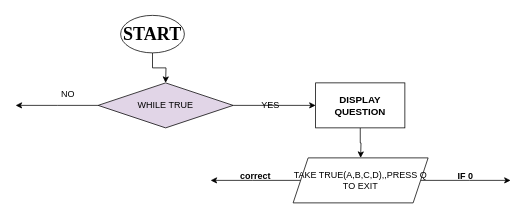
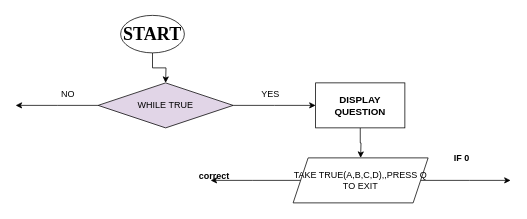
  <mxCell id="0" />
  <mxCell id="1" parent="0" />
  <mxCell id="2" value="" style="edgeStyle=orthogonalEdgeStyle;rounded=0;orthogonalLoop=1;jettySize=auto;html=1;" edge="1" parent="1" source="3"><mxGeometry relative="1" as="geometry"><mxPoint x="220" y="110" as="targetPoint" /></mxGeometry></mxCell>
  <mxCell id="3" value="&lt;h1&gt;START&lt;/h1&gt;" style="ellipse;whiteSpace=wrap;html=1;fontFamily=Garamond;" vertex="1" parent="1"><mxGeometry x="160" y="20" width="85" height="50" as="geometry" /></mxCell>
  <mxCell id="4" value="" style="edgeStyle=orthogonalEdgeStyle;rounded=0;orthogonalLoop=1;jettySize=auto;html=1;" edge="1" parent="1" source="6"><mxGeometry relative="1" as="geometry"><mxPoint x="420" y="140" as="targetPoint" /></mxGeometry></mxCell>
  <mxCell id="5" value="" style="edgeStyle=orthogonalEdgeStyle;rounded=0;orthogonalLoop=1;jettySize=auto;html=1;" edge="1" parent="1" source="6"><mxGeometry relative="1" as="geometry"><mxPoint x="20" y="140" as="targetPoint" /></mxGeometry></mxCell>
  <mxCell id="6" value="WHILE TRUE" style="rhombus;whiteSpace=wrap;html=1;fillColor=#e1d5e7;" vertex="1" parent="1"><mxGeometry x="130" y="110" width="180" height="60" as="geometry" /></mxCell>
- <mxCell id="7" value="YES" style="text;html=1;strokeColor=none;fillColor=none;align=center;verticalAlign=middle;whiteSpace=wrap;rounded=0;" vertex="1" parent="1"><mxGeometry x="330" y="125" width="60" height="30" as="geometry" /></mxCell>
+ <mxCell id="7" value="YES" style="text;html=1;strokeColor=none;fillColor=none;align=center;verticalAlign=middle;whiteSpace=wrap;rounded=0;" vertex="1" parent="1"><mxGeometry x="330" y="110" width="60" height="30" as="geometry" /></mxCell>
  <mxCell id="8" value="" style="edgeStyle=orthogonalEdgeStyle;rounded=0;orthogonalLoop=1;jettySize=auto;html=1;fontSize=13;" edge="1" parent="1" source="9"><mxGeometry relative="1" as="geometry"><mxPoint x="480" y="210" as="targetPoint" /></mxGeometry></mxCell>
  <mxCell id="9" value="&lt;h2 style=&quot;font-size: 13px;&quot;&gt;DISPLAY QUESTION&lt;/h2&gt;" style="rounded=0;whiteSpace=wrap;html=1;fontSize=13;" vertex="1" parent="1"><mxGeometry x="420" y="110" width="119" height="60" as="geometry" /></mxCell>
  <mxCell id="10" value="NO" style="text;html=1;strokeColor=none;fillColor=none;align=center;verticalAlign=middle;whiteSpace=wrap;rounded=0;" vertex="1" parent="1"><mxGeometry x="60" y="110" width="60" height="30" as="geometry" /></mxCell>
  <mxCell id="11" value="" style="edgeStyle=orthogonalEdgeStyle;rounded=0;orthogonalLoop=1;jettySize=auto;html=1;fontSize=12;" edge="1" parent="1" source="13"><mxGeometry relative="1" as="geometry"><mxPoint x="280" y="240" as="targetPoint" /></mxGeometry></mxCell>
  <mxCell id="12" value="" style="edgeStyle=orthogonalEdgeStyle;rounded=0;orthogonalLoop=1;jettySize=auto;html=1;fontSize=12;" edge="1" parent="1" source="13"><mxGeometry relative="1" as="geometry"><mxPoint x="680" y="240" as="targetPoint" /></mxGeometry></mxCell>
  <mxCell id="13" value="TAKE TRUE(A,B,C,D),,PRESS Q TO EXIT" style="shape=parallelogram;perimeter=parallelogramPerimeter;whiteSpace=wrap;html=1;fixedSize=1;fontSize=12;rounded=0;" vertex="1" parent="1"><mxGeometry x="390" y="210" width="180" height="60" as="geometry" /></mxCell>
- <mxCell id="14" value="correct" style="text;html=1;strokeColor=none;fillColor=none;align=center;verticalAlign=middle;whiteSpace=wrap;rounded=0;fontSize=12;fontStyle=1" vertex="1" parent="1"><mxGeometry x="310" y="220" width="60" height="30" as="geometry" /></mxCell>
- <mxCell id="15" value="IF 0" style="text;html=1;strokeColor=none;fillColor=none;align=center;verticalAlign=middle;whiteSpace=wrap;rounded=0;fontSize=12;fontStyle=1" vertex="1" parent="1"><mxGeometry x="590" y="220" width="60" height="30" as="geometry" /></mxCell>
+ <mxCell id="14" value="correct" style="text;html=1;strokeColor=none;fillColor=none;align=center;verticalAlign=middle;whiteSpace=wrap;rounded=0;fontSize=12;fontStyle=1" vertex="1" parent="1"><mxGeometry x="255" y="220" width="60" height="30" as="geometry" /></mxCell>
+ <mxCell id="15" value="IF 0" style="text;html=1;strokeColor=none;fillColor=none;align=center;verticalAlign=middle;whiteSpace=wrap;rounded=0;fontSize=12;fontStyle=1" vertex="1" parent="1"><mxGeometry x="585" y="195" width="60" height="30" as="geometry" /></mxCell>
